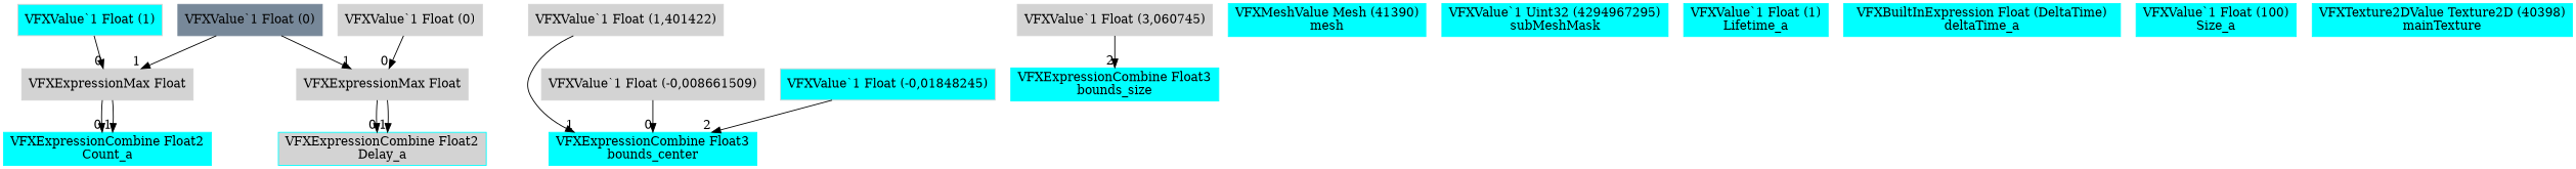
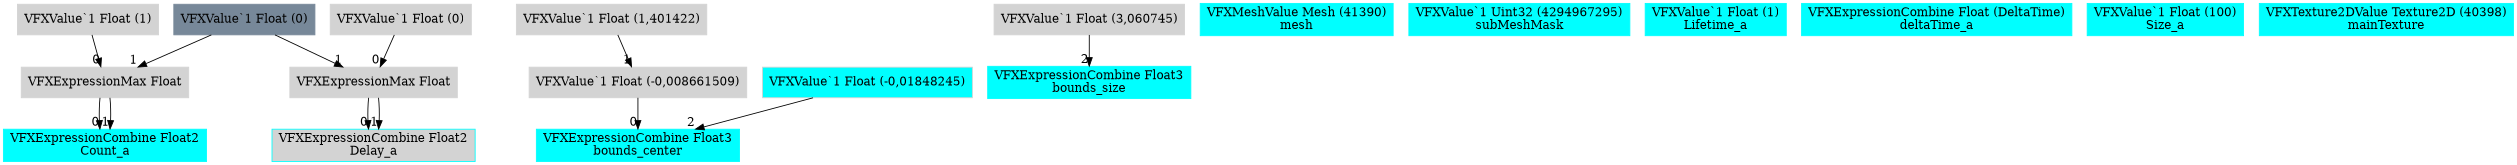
  digraph {
    node [color=cyan shape=box style=filled]
    edge [headlabel=0]
    n1 [label="VFXExpressionCombine Float2\nCount_a"]
    n2 [color=lightgray label="VFXExpressionMax Float"]
-   n3 [color=lightgray label="VFXValue`1 Float (1)" fillcolor=cyan]
+   n3 [color=lightgray label="VFXValue`1 Float (1)"]
    n4 [color=lightslategray label="VFXValue`1 Float (0)"]
    n5 [color=lightgray label="VFXExpressionMax Float"]
    n6 [fillcolor=lightgray label="VFXExpressionCombine Float2\nDelay_a"]
    n7 [color=lightgray label="VFXValue`1 Float (0)"]
    n8 [label="VFXExpressionCombine Float3\nbounds_center"]
    n9 [color=lightgray label="VFXValue`1 Float (-0,008661509)"]
    n10 [color=lightgray label="VFXValue`1 Float (1,401422)"]
    n11 [color=lightgray fillcolor=cyan label="VFXValue`1 Float (-0,01848245)"]
    n12 [label="VFXExpressionCombine Float3\nbounds_size"]
    n13 [color=lightgray label="VFXValue`1 Float (3,060745)"]
    n14 [label="VFXMeshValue Mesh (41390)\nmesh"]
    n15 [label="VFXValue`1 Uint32 (4294967295)\nsubMeshMask"]
    n16 [label="VFXValue`1 Float (1)\nLifetime_a"]
-   n17 [label="VFXBuiltInExpression Float (DeltaTime)\ndeltaTime_a"]
+   n17 [label="VFXExpressionCombine Float (DeltaTime)\ndeltaTime_a"]
    n18 [label="VFXValue`1 Float (100)\nSize_a"]
    n19 [label="VFXTexture2DValue Texture2D (40398)\nmainTexture"]
    n2 -> n1
    n2 -> n1 [headlabel=1]
    n3 -> n2
    n4 -> n2 [headlabel=1]
    n4 -> n5 [headlabel=1]
    n5 -> n6
    n5 -> n6 [headlabel=1]
    n7 -> n5
    n9 -> n8
-   n10 -> n8 [headlabel=1]
+   n10 -> n9 [headlabel=1]
    n11 -> n8 [headlabel=2]
    n13 -> n12 [headlabel=2]
  }
